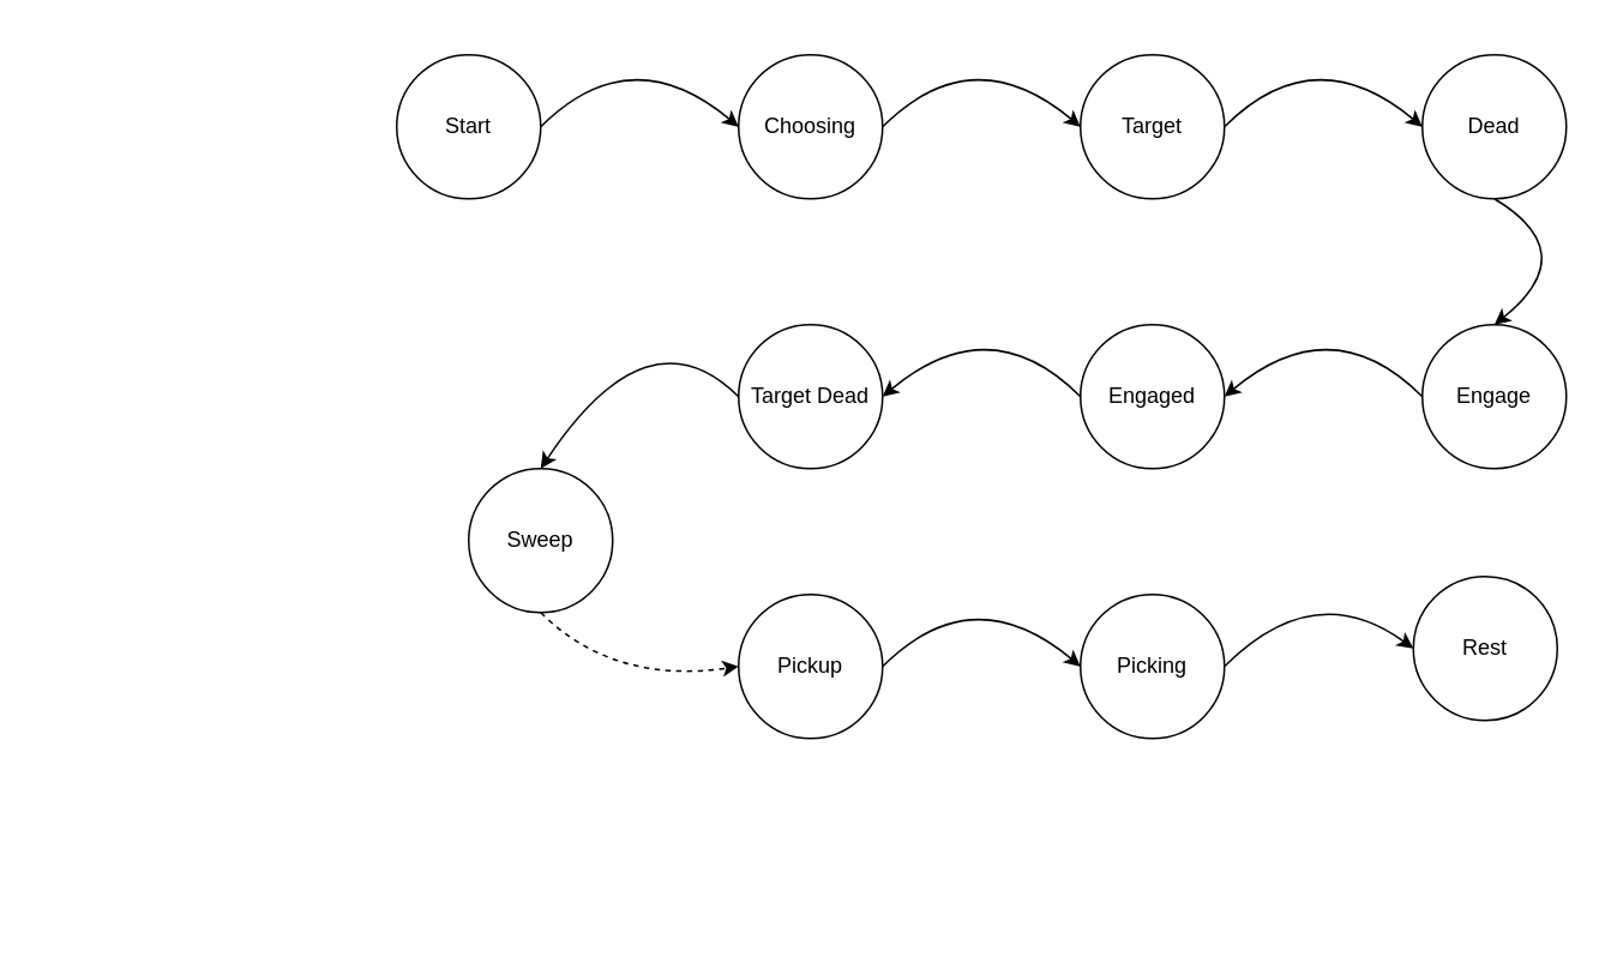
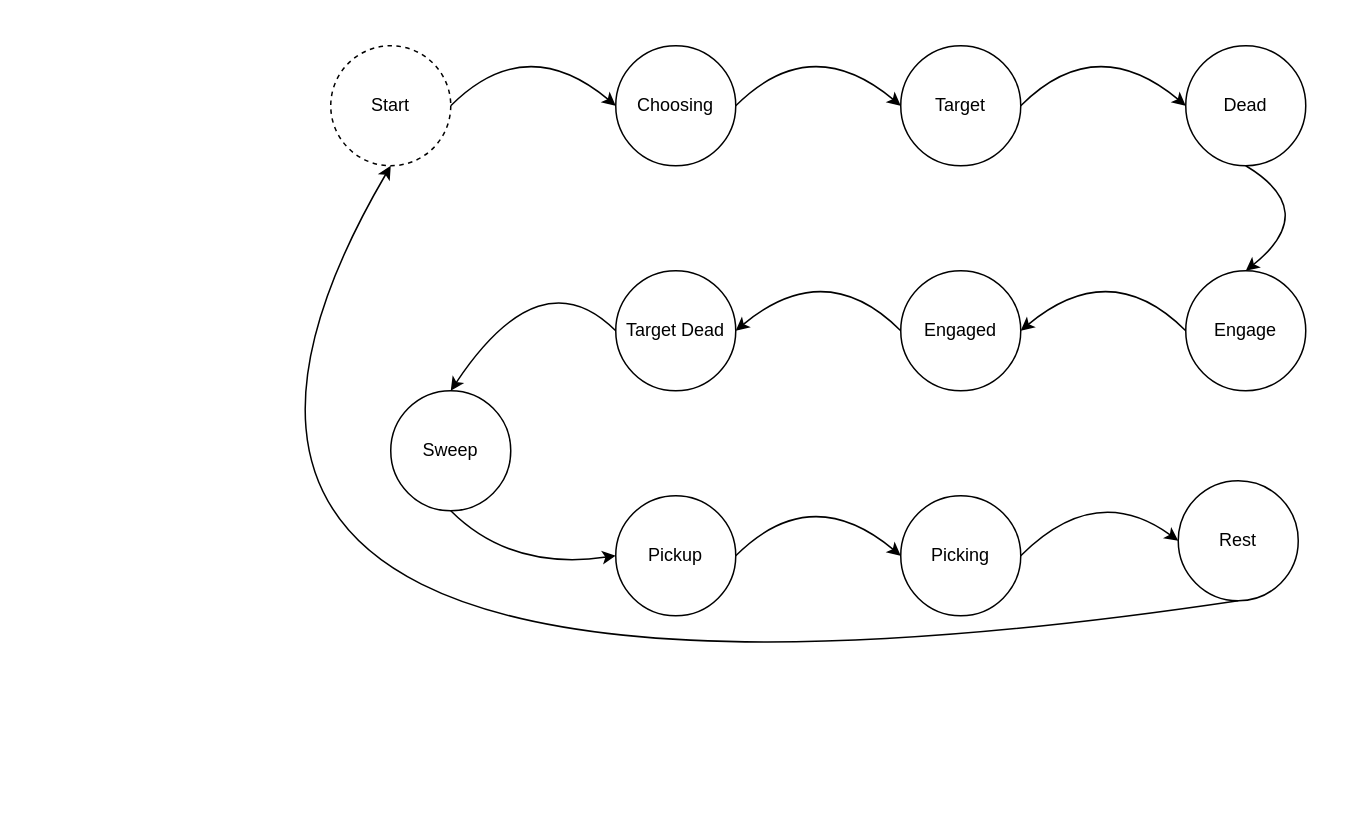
  <mxCell id="0" />
  <mxCell id="1" parent="0" />
- <mxCell id="2" value="Start" style="ellipse;whiteSpace=wrap;html=1;" vertex="1" parent="1"><mxGeometry x="220" y="30" width="80" height="80" as="geometry" /></mxCell>
+ <mxCell id="2" value="Start" style="ellipse;whiteSpace=wrap;html=1;dashed=1;" vertex="1" parent="1"><mxGeometry x="220" y="30" width="80" height="80" as="geometry" /></mxCell>
  <mxCell id="3" value="Choosing" style="ellipse;whiteSpace=wrap;html=1;" vertex="1" parent="1"><mxGeometry x="410" y="30" width="80" height="80" as="geometry" /></mxCell>
  <mxCell id="4" value="" style="endArrow=classic;html=1;curved=1;exitX=1;exitY=0.5;exitDx=0;exitDy=0;entryX=0;entryY=0.5;entryDx=0;entryDy=0;" edge="1" parent="1" source="2" target="3"><mxGeometry width="50" height="50" relative="1" as="geometry"><mxPoint x="570" y="370" as="sourcePoint" /><mxPoint x="640" y="300" as="targetPoint" /><Array as="points"><mxPoint x="350" y="20" /></Array></mxGeometry></mxCell>
  <mxCell id="5" value="&lt;div&gt;Target&lt;/div&gt;" style="ellipse;whiteSpace=wrap;html=1;" vertex="1" parent="1"><mxGeometry x="600" y="30" width="80" height="80" as="geometry" /></mxCell>
  <mxCell id="6" value="" style="endArrow=classic;html=1;curved=1;exitX=1;exitY=0.5;exitDx=0;exitDy=0;entryX=0;entryY=0.5;entryDx=0;entryDy=0;" edge="1" parent="1"><mxGeometry width="50" height="50" relative="1" as="geometry"><mxPoint x="490" y="70" as="sourcePoint" /><mxPoint x="600" y="70" as="targetPoint" /><Array as="points"><mxPoint x="540" y="20" /></Array></mxGeometry></mxCell>
  <mxCell id="7" value="Dead" style="ellipse;whiteSpace=wrap;html=1;" vertex="1" parent="1"><mxGeometry x="790" y="30" width="80" height="80" as="geometry" /></mxCell>
  <mxCell id="8" value="" style="endArrow=classic;html=1;curved=1;exitX=1;exitY=0.5;exitDx=0;exitDy=0;entryX=0;entryY=0.5;entryDx=0;entryDy=0;" edge="1" parent="1"><mxGeometry width="50" height="50" relative="1" as="geometry"><mxPoint x="680" y="70" as="sourcePoint" /><mxPoint x="790" y="70" as="targetPoint" /><Array as="points"><mxPoint x="730" y="20" /></Array></mxGeometry></mxCell>
  <mxCell id="9" value="&lt;div&gt;Engage&lt;br&gt;&lt;/div&gt;" style="ellipse;whiteSpace=wrap;html=1;" vertex="1" parent="1"><mxGeometry x="790" y="180" width="80" height="80" as="geometry" /></mxCell>
  <mxCell id="10" value="" style="endArrow=classic;html=1;curved=1;exitX=0.5;exitY=1;exitDx=0;exitDy=0;entryX=0.5;entryY=0;entryDx=0;entryDy=0;" edge="1" parent="1" source="7" target="9"><mxGeometry width="50" height="50" relative="1" as="geometry"><mxPoint x="820" y="160" as="sourcePoint" /><mxPoint x="930" y="160" as="targetPoint" /><Array as="points"><mxPoint x="880" y="140" /></Array></mxGeometry></mxCell>
  <mxCell id="11" value="Engaged" style="ellipse;whiteSpace=wrap;html=1;" vertex="1" parent="1"><mxGeometry x="600" y="180" width="80" height="80" as="geometry" /></mxCell>
  <mxCell id="12" value="" style="endArrow=none;html=1;curved=1;exitX=1;exitY=0.5;exitDx=0;exitDy=0;entryX=0;entryY=0.5;entryDx=0;entryDy=0;startArrow=classic;startFill=1;endFill=0;" edge="1" parent="1"><mxGeometry width="50" height="50" relative="1" as="geometry"><mxPoint x="680" y="220" as="sourcePoint" /><mxPoint x="790" y="220" as="targetPoint" /><Array as="points"><mxPoint x="740" y="170" /></Array></mxGeometry></mxCell>
  <mxCell id="13" value="Target Dead" style="ellipse;whiteSpace=wrap;html=1;" vertex="1" parent="1"><mxGeometry x="410" y="180" width="80" height="80" as="geometry" /></mxCell>
  <mxCell id="14" value="" style="endArrow=none;html=1;curved=1;exitX=1;exitY=0.5;exitDx=0;exitDy=0;entryX=0;entryY=0.5;entryDx=0;entryDy=0;startArrow=classic;startFill=1;endFill=0;" edge="1" parent="1"><mxGeometry width="50" height="50" relative="1" as="geometry"><mxPoint x="490" y="220" as="sourcePoint" /><mxPoint x="600" y="220" as="targetPoint" /><Array as="points"><mxPoint x="550" y="170" /></Array></mxGeometry></mxCell>
  <mxCell id="15" value="Sweep" style="ellipse;whiteSpace=wrap;html=1;" vertex="1" parent="1"><mxGeometry x="260" y="260" width="80" height="80" as="geometry" /></mxCell>
  <mxCell id="16" value="" style="endArrow=none;html=1;curved=1;exitX=0.5;exitY=0;exitDx=0;exitDy=0;entryX=0;entryY=0.5;entryDx=0;entryDy=0;startArrow=classic;startFill=1;endFill=0;" edge="1" parent="1" source="15"><mxGeometry width="50" height="50" relative="1" as="geometry"><mxPoint x="300" y="220" as="sourcePoint" /><mxPoint x="410" y="220" as="targetPoint" /><Array as="points"><mxPoint x="360" y="170" /></Array></mxGeometry></mxCell>
  <mxCell id="17" value="Pickup" style="ellipse;whiteSpace=wrap;html=1;" vertex="1" parent="1"><mxGeometry x="410" y="330" width="80" height="80" as="geometry" /></mxCell>
- <mxCell id="18" value="" style="endArrow=classic;html=1;curved=1;exitX=0.5;exitY=1;exitDx=0;exitDy=0;entryX=0;entryY=0.5;entryDx=0;entryDy=0;dashed=1;" edge="1" parent="1" target="17" source="15"><mxGeometry width="50" height="50" relative="1" as="geometry"><mxPoint x="260" y="260" as="sourcePoint" /><mxPoint x="360" y="310" as="targetPoint" /><Array as="points"><mxPoint x="340" y="380" /></Array></mxGeometry></mxCell>
+ <mxCell id="18" value="" style="endArrow=classic;html=1;curved=1;exitX=0.5;exitY=1;exitDx=0;exitDy=0;entryX=0;entryY=0.5;entryDx=0;entryDy=0;" edge="1" parent="1" target="17" source="15"><mxGeometry width="50" height="50" relative="1" as="geometry"><mxPoint x="260" y="260" as="sourcePoint" /><mxPoint x="360" y="310" as="targetPoint" /><Array as="points"><mxPoint x="340" y="380" /></Array></mxGeometry></mxCell>
  <mxCell id="19" value="Picking" style="ellipse;whiteSpace=wrap;html=1;" vertex="1" parent="1"><mxGeometry x="600" y="330" width="80" height="80" as="geometry" /></mxCell>
  <mxCell id="20" value="" style="endArrow=classic;html=1;curved=1;exitX=1;exitY=0.5;exitDx=0;exitDy=0;entryX=0;entryY=0.5;entryDx=0;entryDy=0;" edge="1" parent="1" target="19"><mxGeometry width="50" height="50" relative="1" as="geometry"><mxPoint x="490" y="370" as="sourcePoint" /><mxPoint x="830" y="600" as="targetPoint" /><Array as="points"><mxPoint x="540" y="320" /></Array></mxGeometry></mxCell>
  <mxCell id="21" value="&lt;div&gt;Rest&lt;/div&gt;" style="ellipse;whiteSpace=wrap;html=1;" vertex="1" parent="1"><mxGeometry x="785" y="320" width="80" height="80" as="geometry" /></mxCell>
  <mxCell id="22" value="" style="endArrow=classic;html=1;curved=1;exitX=1;exitY=0.5;exitDx=0;exitDy=0;entryX=0;entryY=0.5;entryDx=0;entryDy=0;" edge="1" parent="1" target="21"><mxGeometry width="50" height="50" relative="1" as="geometry"><mxPoint x="680" y="370" as="sourcePoint" /><mxPoint x="1020" y="600" as="targetPoint" /><Array as="points"><mxPoint x="730" y="320" /></Array></mxGeometry></mxCell>
+ <mxCell id="23" value="" style="endArrow=classic;html=1;curved=1;exitX=0.5;exitY=1;exitDx=0;exitDy=0;entryX=0.5;entryY=1;entryDx=0;entryDy=0;" edge="1" parent="1" source="21" target="2"><mxGeometry width="50" height="50" relative="1" as="geometry"><mxPoint x="670" y="520" as="sourcePoint" /><mxPoint x="780" y="520" as="targetPoint" /><Array as="points"><mxPoint x="20" y="520" /></Array></mxGeometry></mxCell>
